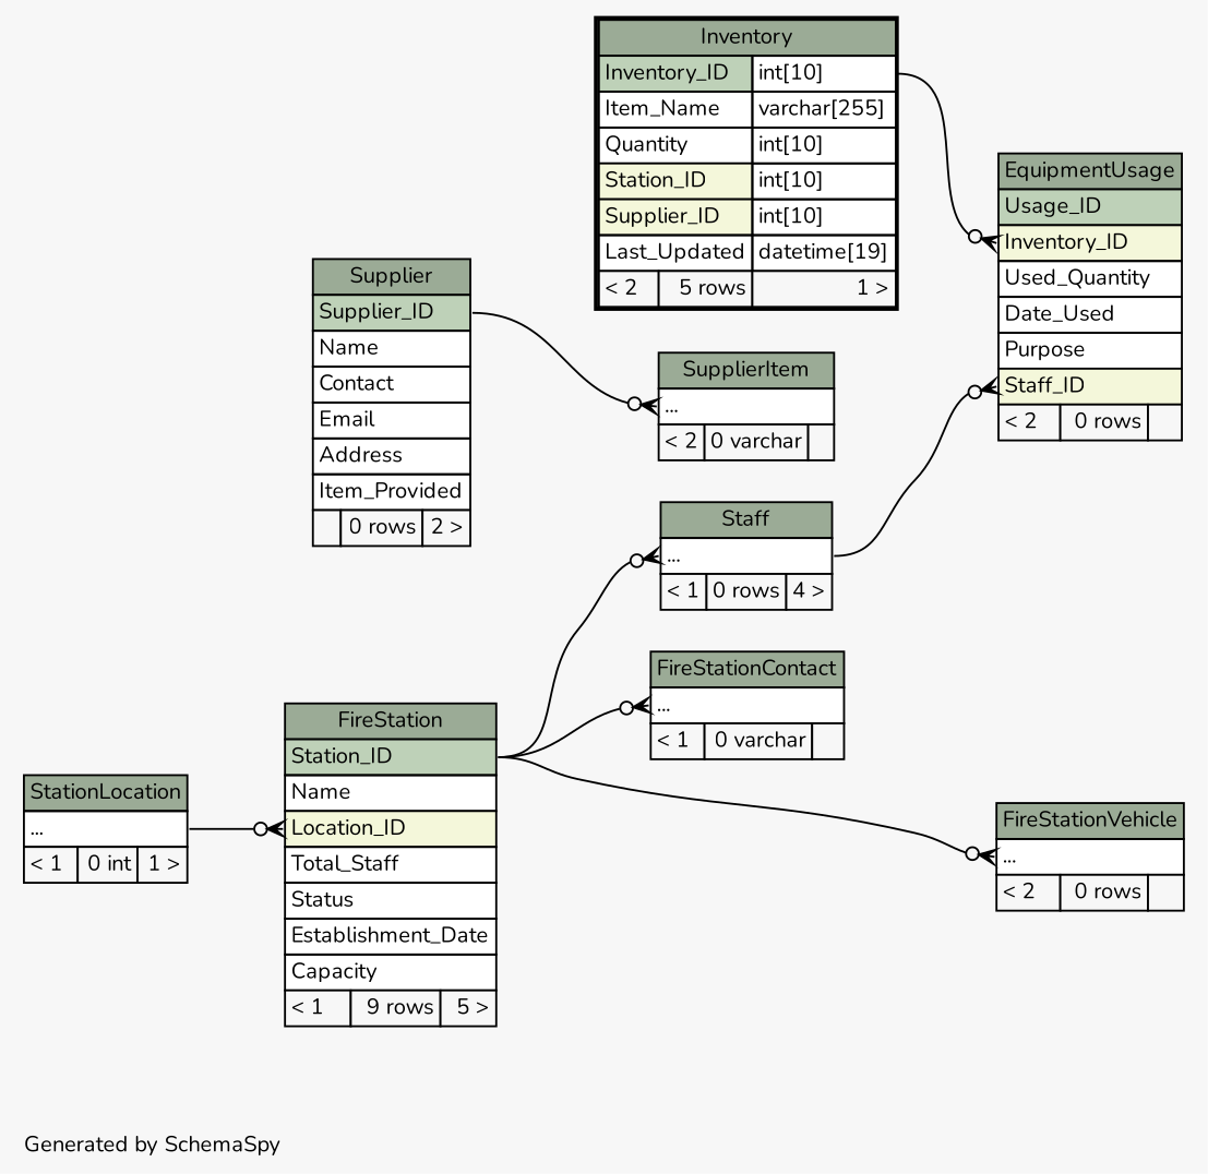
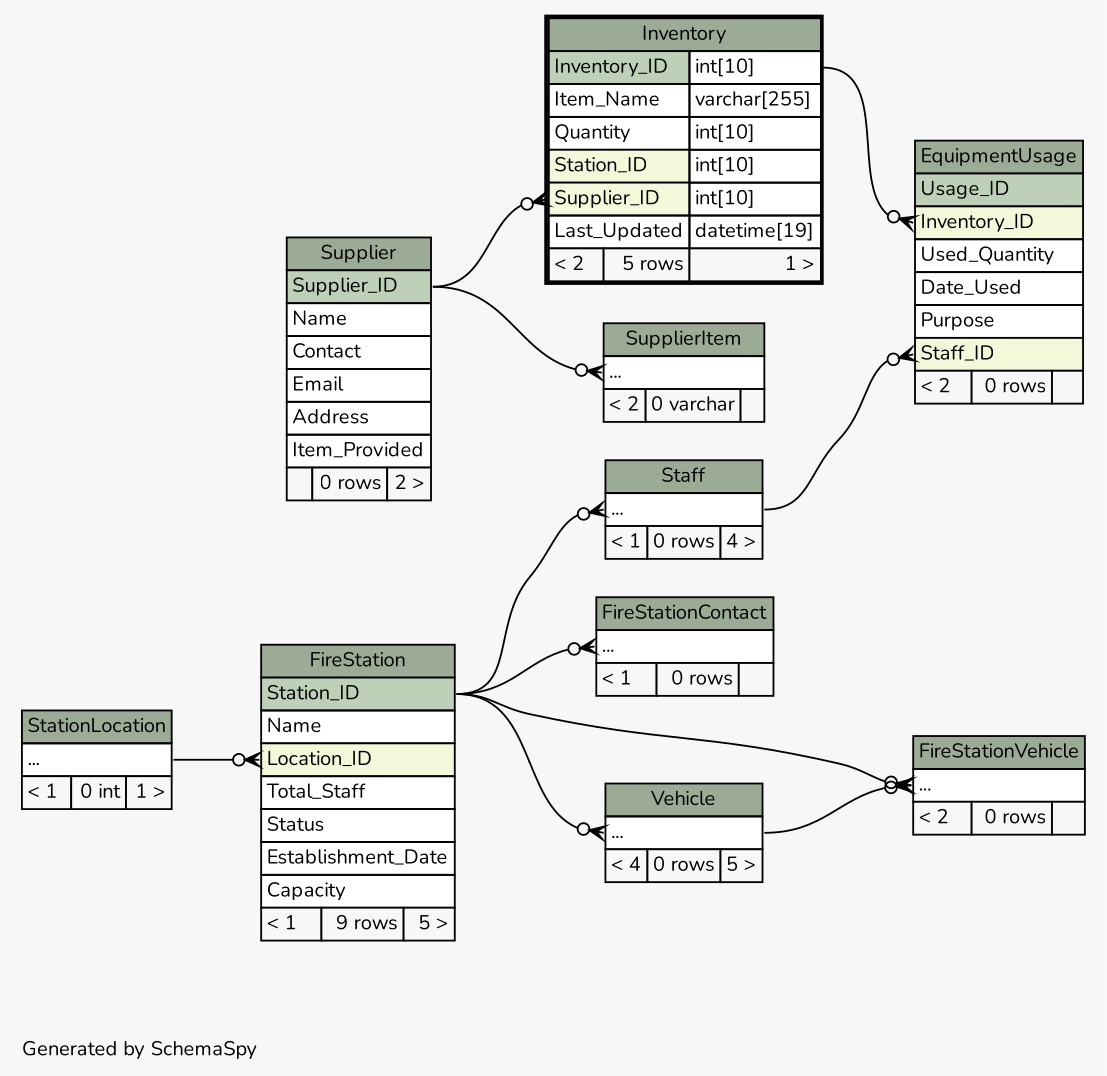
  digraph {
    bgcolor="#f7f7f7"
    fontname=Nunito
    fontsize=11
    label="\nGenerated by SchemaSpy"
    labeljust=l
    nodesep=0.18
    rankdir=RL
    ranksep=0.46
    node [fontname=Nunito fontsize=11 shape=plaintext]
    edge [arrowhead=none arrowsize=0.8 arrowtail=crowodot dir=back fontname=Nunito headport="Station_ID:e" tailport="elipses:w"]
    n1 [label=<     <TABLE BORDER="0" CELLBORDER="1" CELLSPACING="0" BGCOLOR="#ffffff">       <TR><TD COLSPAN="3" BGCOLOR="#9bab96" ALIGN="CENTER">EquipmentUsage</TD></TR>       <TR><TD PORT="Usage_ID" COLSPAN="3" BGCOLOR="#bed1b8" ALIGN="LEFT">Usage_ID</TD></TR>       <TR><TD PORT="Inventory_ID" COLSPAN="3" BGCOLOR="#f4f7da" ALIGN="LEFT">Inventory_ID</TD></TR>       <TR><TD PORT="Used_Quantity" COLSPAN="3" ALIGN="LEFT">Used_Quantity</TD></TR>       <TR><TD PORT="Date_Used" COLSPAN="3" ALIGN="LEFT">Date_Used</TD></TR>       <TR><TD PORT="Purpose" COLSPAN="3" ALIGN="LEFT">Purpose</TD></TR>       <TR><TD PORT="Staff_ID" COLSPAN="3" BGCOLOR="#f4f7da" ALIGN="LEFT">Staff_ID</TD></TR>       <TR><TD ALIGN="LEFT" BGCOLOR="#f7f7f7">&lt; 2</TD><TD ALIGN="RIGHT" BGCOLOR="#f7f7f7">0 rows</TD><TD ALIGN="RIGHT" BGCOLOR="#f7f7f7">  </TD></TR>     </TABLE>>]
    n2 [label=<     <TABLE BORDER="2" CELLBORDER="1" CELLSPACING="0" BGCOLOR="#ffffff">       <TR><TD COLSPAN="3" BGCOLOR="#9bab96" ALIGN="CENTER">Inventory</TD></TR>       <TR><TD PORT="Inventory_ID" COLSPAN="2" BGCOLOR="#bed1b8" ALIGN="LEFT">Inventory_ID</TD><TD PORT="Inventory_ID.type" ALIGN="LEFT">int[10]</TD></TR>       <TR><TD PORT="Item_Name" COLSPAN="2" ALIGN="LEFT">Item_Name</TD><TD PORT="Item_Name.type" ALIGN="LEFT">varchar[255]</TD></TR>       <TR><TD PORT="Quantity" COLSPAN="2" ALIGN="LEFT">Quantity</TD><TD PORT="Quantity.type" ALIGN="LEFT">int[10]</TD></TR>       <TR><TD PORT="Station_ID" COLSPAN="2" BGCOLOR="#f4f7da" ALIGN="LEFT">Station_ID</TD><TD PORT="Station_ID.type" ALIGN="LEFT">int[10]</TD></TR>       <TR><TD PORT="Supplier_ID" COLSPAN="2" BGCOLOR="#f4f7da" ALIGN="LEFT">Supplier_ID</TD><TD PORT="Supplier_ID.type" ALIGN="LEFT">int[10]</TD></TR>       <TR><TD PORT="Last_Updated" COLSPAN="2" ALIGN="LEFT">Last_Updated</TD><TD PORT="Last_Updated.type" ALIGN="LEFT">datetime[19]</TD></TR>       <TR><TD ALIGN="LEFT" BGCOLOR="#f7f7f7">&lt; 2</TD><TD ALIGN="RIGHT" BGCOLOR="#f7f7f7">5 rows</TD><TD ALIGN="RIGHT" BGCOLOR="#f7f7f7">1 &gt;</TD></TR>     </TABLE>>]
    n3 [label=<     <TABLE BORDER="0" CELLBORDER="1" CELLSPACING="0" BGCOLOR="#ffffff">       <TR><TD COLSPAN="3" BGCOLOR="#9bab96" ALIGN="CENTER">Staff</TD></TR>       <TR><TD PORT="elipses" COLSPAN="3" ALIGN="LEFT">...</TD></TR>       <TR><TD ALIGN="LEFT" BGCOLOR="#f7f7f7">&lt; 1</TD><TD ALIGN="RIGHT" BGCOLOR="#f7f7f7">0 rows</TD><TD ALIGN="RIGHT" BGCOLOR="#f7f7f7">4 &gt;</TD></TR>     </TABLE>>]
    n4 [label=<     <TABLE BORDER="0" CELLBORDER="1" CELLSPACING="0" BGCOLOR="#ffffff">       <TR><TD COLSPAN="3" BGCOLOR="#9bab96" ALIGN="CENTER">Supplier</TD></TR>       <TR><TD PORT="Supplier_ID" COLSPAN="3" BGCOLOR="#bed1b8" ALIGN="LEFT">Supplier_ID</TD></TR>       <TR><TD PORT="Name" COLSPAN="3" ALIGN="LEFT">Name</TD></TR>       <TR><TD PORT="Contact" COLSPAN="3" ALIGN="LEFT">Contact</TD></TR>       <TR><TD PORT="Email" COLSPAN="3" ALIGN="LEFT">Email</TD></TR>       <TR><TD PORT="Address" COLSPAN="3" ALIGN="LEFT">Address</TD></TR>       <TR><TD PORT="Item_Provided" COLSPAN="3" ALIGN="LEFT">Item_Provided</TD></TR>       <TR><TD ALIGN="LEFT" BGCOLOR="#f7f7f7">  </TD><TD ALIGN="RIGHT" BGCOLOR="#f7f7f7">0 rows</TD><TD ALIGN="RIGHT" BGCOLOR="#f7f7f7">2 &gt;</TD></TR>     </TABLE>>]
    n5 [label=<     <TABLE BORDER="0" CELLBORDER="1" CELLSPACING="0" BGCOLOR="#ffffff">       <TR><TD COLSPAN="3" BGCOLOR="#9bab96" ALIGN="CENTER">FireStation</TD></TR>       <TR><TD PORT="Station_ID" COLSPAN="3" BGCOLOR="#bed1b8" ALIGN="LEFT">Station_ID</TD></TR>       <TR><TD PORT="Name" COLSPAN="3" ALIGN="LEFT">Name</TD></TR>       <TR><TD PORT="Location_ID" COLSPAN="3" BGCOLOR="#f4f7da" ALIGN="LEFT">Location_ID</TD></TR>       <TR><TD PORT="Total_Staff" COLSPAN="3" ALIGN="LEFT">Total_Staff</TD></TR>       <TR><TD PORT="Status" COLSPAN="3" ALIGN="LEFT">Status</TD></TR>       <TR><TD PORT="Establishment_Date" COLSPAN="3" ALIGN="LEFT">Establishment_Date</TD></TR>       <TR><TD PORT="Capacity" COLSPAN="3" ALIGN="LEFT">Capacity</TD></TR>       <TR><TD ALIGN="LEFT" BGCOLOR="#f7f7f7">&lt; 1</TD><TD ALIGN="RIGHT" BGCOLOR="#f7f7f7">9 rows</TD><TD ALIGN="RIGHT" BGCOLOR="#f7f7f7">5 &gt;</TD></TR>     </TABLE>>]
    n6 [label=<     <TABLE BORDER="0" CELLBORDER="1" CELLSPACING="0" BGCOLOR="#ffffff">       <TR><TD COLSPAN="3" BGCOLOR="#9bab96" ALIGN="CENTER">StationLocation</TD></TR>       <TR><TD PORT="elipses" COLSPAN="3" ALIGN="LEFT">...</TD></TR>       <TR><TD ALIGN="LEFT" BGCOLOR="#f7f7f7">&lt; 1</TD><TD ALIGN="RIGHT" BGCOLOR="#f7f7f7">0 int</TD><TD ALIGN="RIGHT" BGCOLOR="#f7f7f7">1 &gt;</TD></TR>     </TABLE>>]
-   n7 [label=<     <TABLE BORDER="0" CELLBORDER="1" CELLSPACING="0" BGCOLOR="#ffffff">       <TR><TD COLSPAN="3" BGCOLOR="#9bab96" ALIGN="CENTER">FireStationContact</TD></TR>       <TR><TD PORT="elipses" COLSPAN="3" ALIGN="LEFT">...</TD></TR>       <TR><TD ALIGN="LEFT" BGCOLOR="#f7f7f7">&lt; 1</TD><TD ALIGN="RIGHT" BGCOLOR="#f7f7f7">0 varchar</TD><TD ALIGN="RIGHT" BGCOLOR="#f7f7f7">  </TD></TR>     </TABLE>>]
+   n7 [label=<     <TABLE BORDER="0" CELLBORDER="1" CELLSPACING="0" BGCOLOR="#ffffff">       <TR><TD COLSPAN="3" BGCOLOR="#9bab96" ALIGN="CENTER">FireStationContact</TD></TR>       <TR><TD PORT="elipses" COLSPAN="3" ALIGN="LEFT">...</TD></TR>       <TR><TD ALIGN="LEFT" BGCOLOR="#f7f7f7">&lt; 1</TD><TD ALIGN="RIGHT" BGCOLOR="#f7f7f7">0 rows</TD><TD ALIGN="RIGHT" BGCOLOR="#f7f7f7">  </TD></TR>     </TABLE>>]
    n8 [label=<     <TABLE BORDER="0" CELLBORDER="1" CELLSPACING="0" BGCOLOR="#ffffff">       <TR><TD COLSPAN="3" BGCOLOR="#9bab96" ALIGN="CENTER">FireStationVehicle</TD></TR>       <TR><TD PORT="elipses" COLSPAN="3" ALIGN="LEFT">...</TD></TR>       <TR><TD ALIGN="LEFT" BGCOLOR="#f7f7f7">&lt; 2</TD><TD ALIGN="RIGHT" BGCOLOR="#f7f7f7">0 rows</TD><TD ALIGN="RIGHT" BGCOLOR="#f7f7f7">  </TD></TR>     </TABLE>>]
+   n9 [label=<     <TABLE BORDER="0" CELLBORDER="1" CELLSPACING="0" BGCOLOR="#ffffff">       <TR><TD COLSPAN="3" BGCOLOR="#9bab96" ALIGN="CENTER">Vehicle</TD></TR>       <TR><TD PORT="elipses" COLSPAN="3" ALIGN="LEFT">...</TD></TR>       <TR><TD ALIGN="LEFT" BGCOLOR="#f7f7f7">&lt; 4</TD><TD ALIGN="RIGHT" BGCOLOR="#f7f7f7">0 rows</TD><TD ALIGN="RIGHT" BGCOLOR="#f7f7f7">5 &gt;</TD></TR>     </TABLE>>]
    n10 [label=<     <TABLE BORDER="0" CELLBORDER="1" CELLSPACING="0" BGCOLOR="#ffffff">       <TR><TD COLSPAN="3" BGCOLOR="#9bab96" ALIGN="CENTER">SupplierItem</TD></TR>       <TR><TD PORT="elipses" COLSPAN="3" ALIGN="LEFT">...</TD></TR>       <TR><TD ALIGN="LEFT" BGCOLOR="#f7f7f7">&lt; 2</TD><TD ALIGN="RIGHT" BGCOLOR="#f7f7f7">0 varchar</TD><TD ALIGN="RIGHT" BGCOLOR="#f7f7f7">  </TD></TR>     </TABLE>>]
    n1 -> n2 [headport="Inventory_ID.type:e" tailport="Inventory_ID:w"]
    n1 -> n3 [headport="elipses:e" tailport="Staff_ID:w"]
+   n2 -> n4 [headport="Supplier_ID:e" tailport="Supplier_ID:w"]
    n3 -> n5
    n5 -> n6 [headport="elipses:e" tailport="Location_ID:w"]
    n7 -> n5
    n8 -> n5
+   n8 -> n9 [headport="elipses:e"]
+   n9 -> n5
    n10 -> n4 [headport="Supplier_ID:e"]
  }
